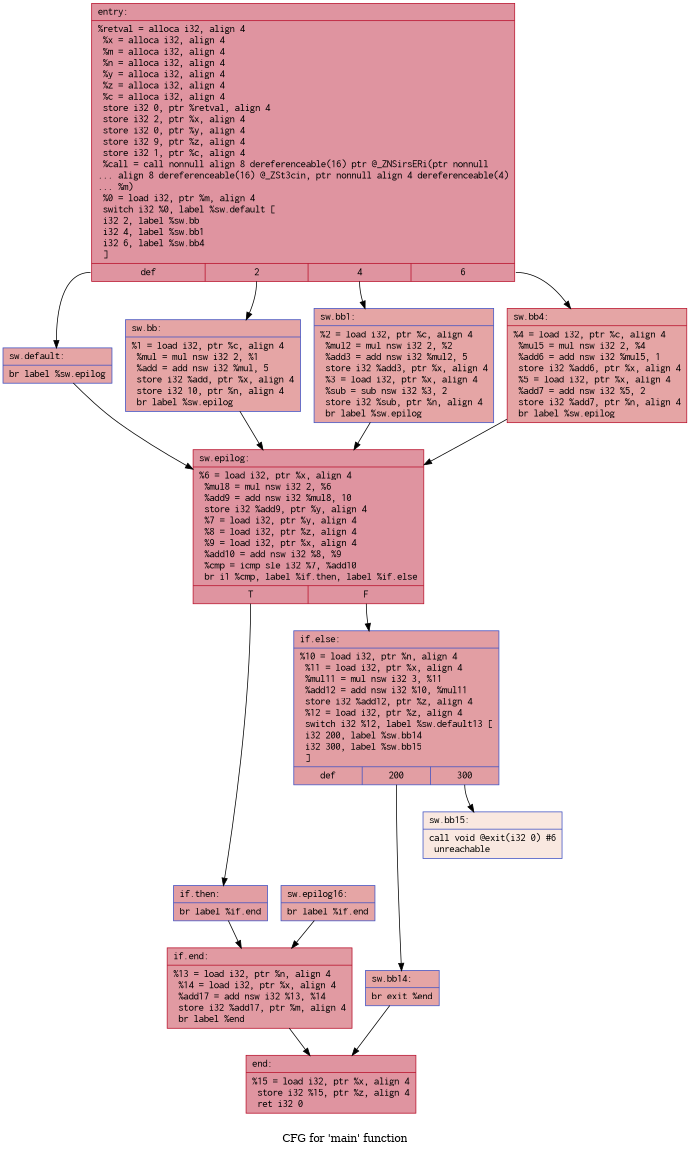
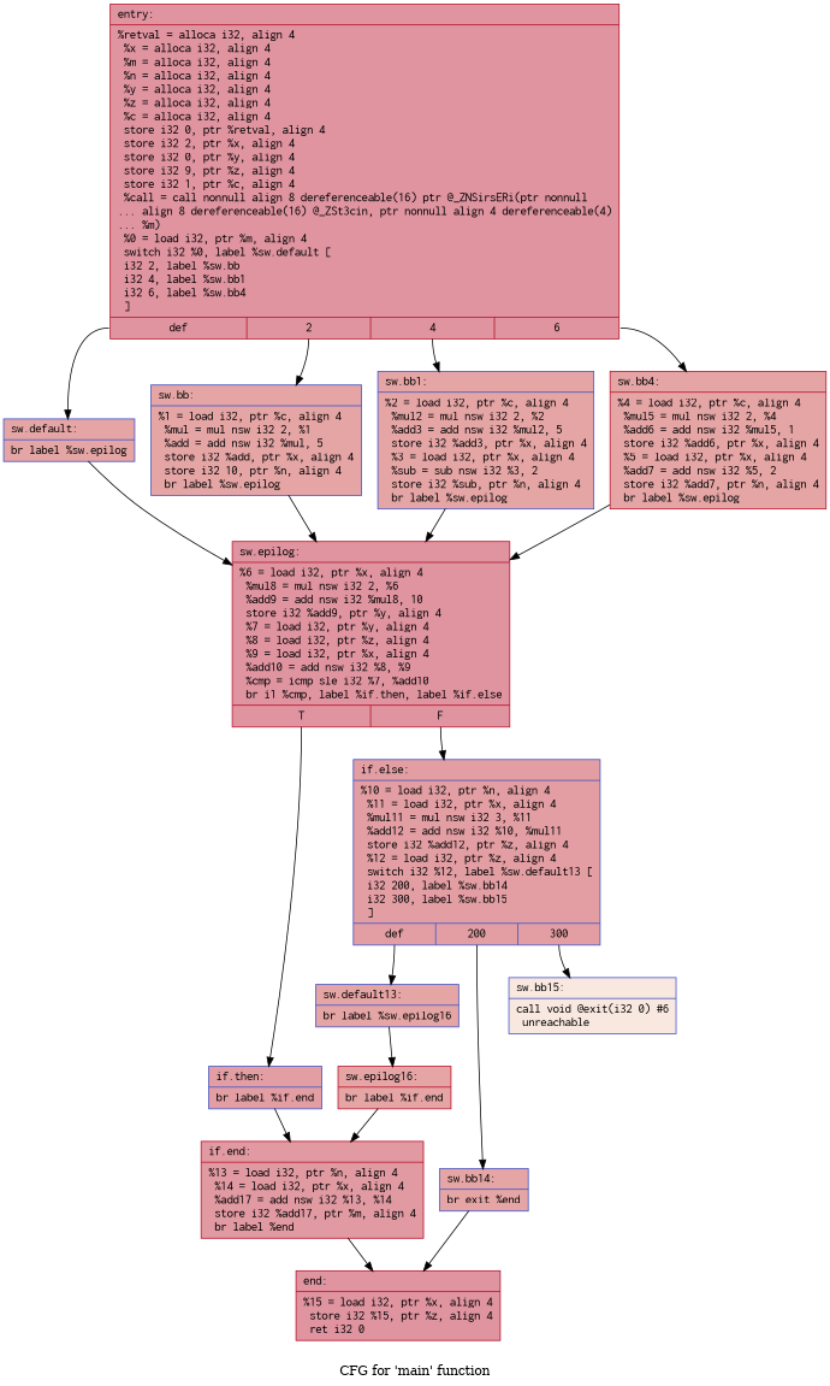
  digraph {
    label="CFG for 'main' function"
    node [color="#3d50c3ff" fillcolor="#c5333470" fontname=Courier shape=record style=filled]
    n1 [color="#b70d28ff" fillcolor="#b70d2870" label="{entry:\l|  %retval = alloca i32, align 4\l  %x = alloca i32, align 4\l  %m = alloca i32, align 4\l  %n = alloca i32, align 4\l  %y = alloca i32, align 4\l  %z = alloca i32, align 4\l  %c = alloca i32, align 4\l  store i32 0, ptr %retval, align 4\l  store i32 2, ptr %x, align 4\l  store i32 0, ptr %y, align 4\l  store i32 9, ptr %z, align 4\l  store i32 1, ptr %c, align 4\l  %call = call nonnull align 8 dereferenceable(16) ptr @_ZNSirsERi(ptr nonnull\l... align 8 dereferenceable(16) @_ZSt3cin, ptr nonnull align 4 dereferenceable(4)\l... %m)\l  %0 = load i32, ptr %m, align 4\l  switch i32 %0, label %sw.default [\l    i32 2, label %sw.bb\l    i32 4, label %sw.bb1\l    i32 6, label %sw.bb4\l  ]\l|{<s0>def|<s1>2|<s2>4|<s3>6}}"]
    n2 [label="{sw.default:\l|  br label %sw.epilog\l}"]
    n3 [label="{sw.bb:\l|  %1 = load i32, ptr %c, align 4\l  %mul = mul nsw i32 2, %1\l  %add = add nsw i32 %mul, 5\l  store i32 %add, ptr %x, align 4\l  store i32 10, ptr %n, align 4\l  br label %sw.epilog\l}"]
    n4 [label="{sw.bb1:\l|  %2 = load i32, ptr %c, align 4\l  %mul2 = mul nsw i32 2, %2\l  %add3 = add nsw i32 %mul2, 5\l  store i32 %add3, ptr %x, align 4\l  %3 = load i32, ptr %x, align 4\l  %sub = sub nsw i32 %3, 2\l  store i32 %sub, ptr %n, align 4\l  br label %sw.epilog\l}"]
    n5 [color="#b70d28ff" label="{sw.bb4:\l|  %4 = load i32, ptr %c, align 4\l  %mul5 = mul nsw i32 2, %4\l  %add6 = add nsw i32 %mul5, 1\l  store i32 %add6, ptr %x, align 4\l  %5 = load i32, ptr %x, align 4\l  %add7 = add nsw i32 %5, 2\l  store i32 %add7, ptr %n, align 4\l  br label %sw.epilog\l}"]
    n6 [color="#b70d28ff" fillcolor="#b70d2870" label="{sw.epilog:\l|  %6 = load i32, ptr %x, align 4\l  %mul8 = mul nsw i32 2, %6\l  %add9 = add nsw i32 %mul8, 10\l  store i32 %add9, ptr %y, align 4\l  %7 = load i32, ptr %y, align 4\l  %8 = load i32, ptr %z, align 4\l  %9 = load i32, ptr %x, align 4\l  %add10 = add nsw i32 %8, %9\l  %cmp = icmp sle i32 %7, %add10\l  br i1 %cmp, label %if.then, label %if.else\l|{<s0>T|<s1>F}}"]
    n7 [fillcolor="#be242e70" label="{if.then:\l|  br label %if.end\l}"]
    n8 [fillcolor="#be242e70" label="{if.else:\l|  %10 = load i32, ptr %n, align 4\l  %11 = load i32, ptr %x, align 4\l  %mul11 = mul nsw i32 3, %11\l  %add12 = add nsw i32 %10, %mul11\l  store i32 %add12, ptr %z, align 4\l  %12 = load i32, ptr %z, align 4\l  switch i32 %12, label %sw.default13 [\l    i32 200, label %sw.bb14\l    i32 300, label %sw.bb15\l  ]\l|{<s0>def|<s1>200|<s2>300}}"]
    n9 [color="#b70d28ff" fillcolor="#bb1b2c70" label="{if.end:\l|  %13 = load i32, ptr %n, align 4\l  %14 = load i32, ptr %x, align 4\l  %add17 = add nsw i32 %13, %14\l  store i32 %add17, ptr %m, align 4\l  br label %end\l}"]
+   n10 [label="{sw.default13:\l|  br label %sw.epilog16\l}"]
    n11 [label="{sw.bb14:\l|  br exit %end\l}"]
    n12 [fillcolor="#f1ccb870" label="{sw.bb15:\l|  call void @exit(i32 0) #6\l  unreachable\l}"]
    n13 [color="#b70d28ff" fillcolor="#b70d2870" label="{end:\l|  %15 = load i32, ptr %x, align 4\l  store i32 %15, ptr %z, align 4\l  ret i32 0\l}"]
-   n14 [label="{sw.epilog16:\l|  br label %if.end\l}"]
+   n14 [color="#b70d28ff" label="{sw.epilog16:\l|  br label %if.end\l}"]
    n1 -> n2 [tailport=s0]
    n1 -> n3 [tailport=s1]
    n1 -> n4 [tailport=s2]
    n1 -> n5 [tailport=s3]
    n2 -> n6
    n3 -> n6
    n4 -> n6
    n5 -> n6
    n6 -> n7 [tailport=s0]
    n6 -> n8 [tailport=s1]
    n7 -> n9
+   n8 -> n10 [tailport=s0]
    n8 -> n11 [tailport=s1]
    n8 -> n12 [tailport=s2]
    n9 -> n13
+   n10 -> n14
    n11 -> n13
    n14 -> n9
  }
